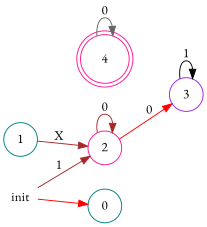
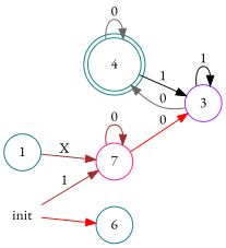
  digraph {
    fontname="EB Garamond"
    rankdir=LR
    node [color=teal fontname="EB Garamond" shape=circle]
    edge [color=brown fontname="EB Garamond"]
-   4 [color=deeppink height=.5 shape=doublecircle width=.5]
+   4 [height=.5 shape=doublecircle width=.5]
    3 [color=purple height=.5 width=.5]
-   0 [height=.5 width=.5]
+   0 [height=.5 width=.5 label=6]
    1 [height=.5 width=.5]
-   2 [color=deeppink height=.5 width=.5]
+   2 [color=deeppink height=.5 width=.5 label=7]
    init [height=.5 shape=plaintext width=.5]
    4 -> 4 [color=gray40 label=0]
+   4 -> 3 [color=black label=1]
+   3 -> 4 [color=gray40 label=0]
    3 -> 3 [color=black label=1]
    1 -> 2 [label=X]
    2 -> 3 [color=red label=0]
    2 -> 2 [label=0]
    init -> 0 [color=red]
    init -> 2 [label=1]
  }
